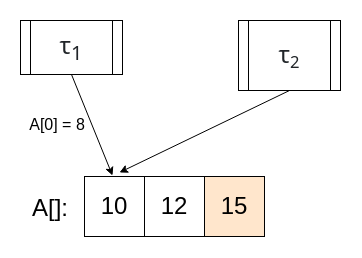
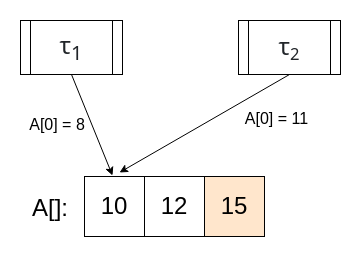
  <mxCell id="0" />
  <mxCell id="1" parent="0" />
  <mxCell id="2" value="&lt;font style=&quot;font-size: 24px;&quot;&gt;10&lt;/font&gt;" style="rounded=0;whiteSpace=wrap;html=1;" vertex="1" parent="1"><mxGeometry x="84" y="176" width="60" height="60" as="geometry" /></mxCell>
  <mxCell id="3" value="12" style="rounded=0;whiteSpace=wrap;html=1;fontSize=24;" vertex="1" parent="1"><mxGeometry x="144" y="176" width="60" height="60" as="geometry" /></mxCell>
  <mxCell id="4" value="15" style="rounded=0;whiteSpace=wrap;html=1;fontSize=24;fillColor=#ffe6cc;" vertex="1" parent="1"><mxGeometry x="204" y="176" width="60" height="60" as="geometry" /></mxCell>
  <mxCell id="5" value="&lt;font style=&quot;font-size: 24px;&quot;&gt;A[]:&lt;/font&gt;" style="text;html=1;strokeColor=none;fillColor=none;align=center;verticalAlign=middle;whiteSpace=wrap;rounded=0;strokeWidth=1;" vertex="1" parent="1"><mxGeometry x="20" y="193" width="60" height="30" as="geometry" /></mxCell>
  <mxCell id="6" value="&lt;h1 style=&quot;box-sizing: border-box; margin-top: 0px; line-height: 1.2; color: rgb(33, 37, 41); font-family: system-ui, -apple-system, &amp;quot;Segoe UI&amp;quot;, Roboto, &amp;quot;Helvetica Neue&amp;quot;, &amp;quot;Noto Sans&amp;quot;, &amp;quot;Liberation Sans&amp;quot;, Arial, sans-serif, &amp;quot;Apple Color Emoji&amp;quot;, &amp;quot;Segoe UI Emoji&amp;quot;, &amp;quot;Segoe UI Symbol&amp;quot;, &amp;quot;Noto Color Emoji&amp;quot;; text-align: left; background-color: rgb(255, 255, 255); margin-bottom: 0px !important;&quot; class=&quot;mb-0&quot;&gt;&lt;span style=&quot;font-weight: normal;&quot;&gt;&lt;font style=&quot;font-size: 24px;&quot;&gt;τ&lt;sub&gt;1&lt;/sub&gt;&lt;/font&gt;&lt;/span&gt;&lt;/h1&gt;" style="shape=process;whiteSpace=wrap;html=1;backgroundOutline=1;" vertex="1" parent="1"><mxGeometry x="20" y="20" width="102" height="54" as="geometry" /></mxCell>
  <mxCell id="7" value="" style="endArrow=classic;html=1;rounded=0;exitX=0.5;exitY=1;exitDx=0;exitDy=0;" edge="1" parent="1" source="6"><mxGeometry width="50" height="50" relative="1" as="geometry"><mxPoint x="171" y="221" as="sourcePoint" /><mxPoint x="112" y="175" as="targetPoint" /></mxGeometry></mxCell>
  <mxCell id="8" value="&lt;font style=&quot;font-size: 16px;&quot;&gt;A[0] = 8&lt;/font&gt;" style="text;html=1;strokeColor=none;fillColor=none;align=center;verticalAlign=middle;whiteSpace=wrap;rounded=0;strokeWidth=1;" vertex="1" parent="1"><mxGeometry x="27" y="109" width="60" height="30" as="geometry" /></mxCell>
- <mxCell id="9" value="&lt;h1 style=&quot;box-sizing: border-box; margin-top: 0px; line-height: 1.2; color: rgb(33, 37, 41); font-family: system-ui, -apple-system, &amp;quot;Segoe UI&amp;quot;, Roboto, &amp;quot;Helvetica Neue&amp;quot;, &amp;quot;Noto Sans&amp;quot;, &amp;quot;Liberation Sans&amp;quot;, Arial, sans-serif, &amp;quot;Apple Color Emoji&amp;quot;, &amp;quot;Segoe UI Emoji&amp;quot;, &amp;quot;Segoe UI Symbol&amp;quot;, &amp;quot;Noto Color Emoji&amp;quot;; text-align: left; background-color: rgb(255, 255, 255); margin-bottom: 0px !important;&quot; class=&quot;mb-0&quot;&gt;&lt;span style=&quot;font-weight: normal;&quot;&gt;&lt;font style=&quot;font-size: 24px;&quot;&gt;τ&lt;/font&gt;&lt;font style=&quot;font-size: 20px;&quot;&gt;&lt;sub&gt;2&lt;/sub&gt;&lt;/font&gt;&lt;/span&gt;&lt;/h1&gt;" style="shape=process;whiteSpace=wrap;html=1;backgroundOutline=1;" vertex="1" parent="1"><mxGeometry x="238" y="20" width="102" height="70" as="geometry" /></mxCell>
+ <mxCell id="9" value="&lt;h1 style=&quot;box-sizing: border-box; margin-top: 0px; line-height: 1.2; color: rgb(33, 37, 41); font-family: system-ui, -apple-system, &amp;quot;Segoe UI&amp;quot;, Roboto, &amp;quot;Helvetica Neue&amp;quot;, &amp;quot;Noto Sans&amp;quot;, &amp;quot;Liberation Sans&amp;quot;, Arial, sans-serif, &amp;quot;Apple Color Emoji&amp;quot;, &amp;quot;Segoe UI Emoji&amp;quot;, &amp;quot;Segoe UI Symbol&amp;quot;, &amp;quot;Noto Color Emoji&amp;quot;; text-align: left; background-color: rgb(255, 255, 255); margin-bottom: 0px !important;&quot; class=&quot;mb-0&quot;&gt;&lt;span style=&quot;font-weight: normal;&quot;&gt;&lt;font style=&quot;font-size: 24px;&quot;&gt;τ&lt;/font&gt;&lt;font style=&quot;font-size: 20px;&quot;&gt;&lt;sub&gt;2&lt;/sub&gt;&lt;/font&gt;&lt;/span&gt;&lt;/h1&gt;" style="shape=process;whiteSpace=wrap;html=1;backgroundOutline=1;" vertex="1" parent="1"><mxGeometry x="238" y="20" width="102" height="54" as="geometry" /></mxCell>
  <mxCell id="10" value="" style="endArrow=classic;html=1;rounded=0;exitX=0.5;exitY=1;exitDx=0;exitDy=0;" edge="1" parent="1" source="9"><mxGeometry width="50" height="50" relative="1" as="geometry"><mxPoint x="394" y="218" as="sourcePoint" /><mxPoint x="119" y="172" as="targetPoint" /></mxGeometry></mxCell>
+ <mxCell id="11" value="&lt;font style=&quot;font-size: 16px;&quot;&gt;A[0] = 11&lt;/font&gt;" style="text;html=1;strokeColor=none;fillColor=none;align=center;verticalAlign=middle;whiteSpace=wrap;rounded=0;strokeWidth=1;" vertex="1" parent="1"><mxGeometry x="243" y="103" width="67" height="30" as="geometry" /></mxCell>
